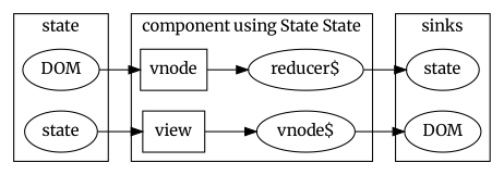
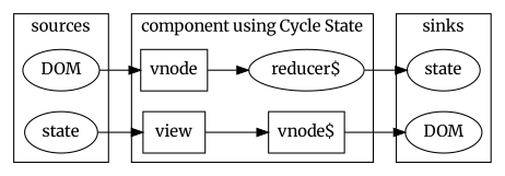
  digraph {
    bgcolor=white
    fontname=Merriweather
    rankdir=LR
    node [fontname=Merriweather]
    edge [fontname=Merriweather]
    n1 [label="reducer$"]
-   n2 [label="vnode$"]
+   n2 [label="vnode$" shape=box]
    n3 [label=vnode shape=rectangle]
    view [shape=rectangle]
    DOM
    state
    n7 [label=DOM]
    n8 [label=state]
    subgraph cluster_1 {
-     label="component using State State"
+     label="component using Cycle State"
      n1
      n2
      n3
      view
    }
    subgraph cluster_2 {
-     label=state
+     label=sources
      DOM
      state
    }
    subgraph cluster_3 {
      label=sinks
      n7
      n8
    }
    n1 -> n8
    n2 -> n7
    n3 -> n1
    view -> n2
    DOM -> n3
    state -> view
  }
